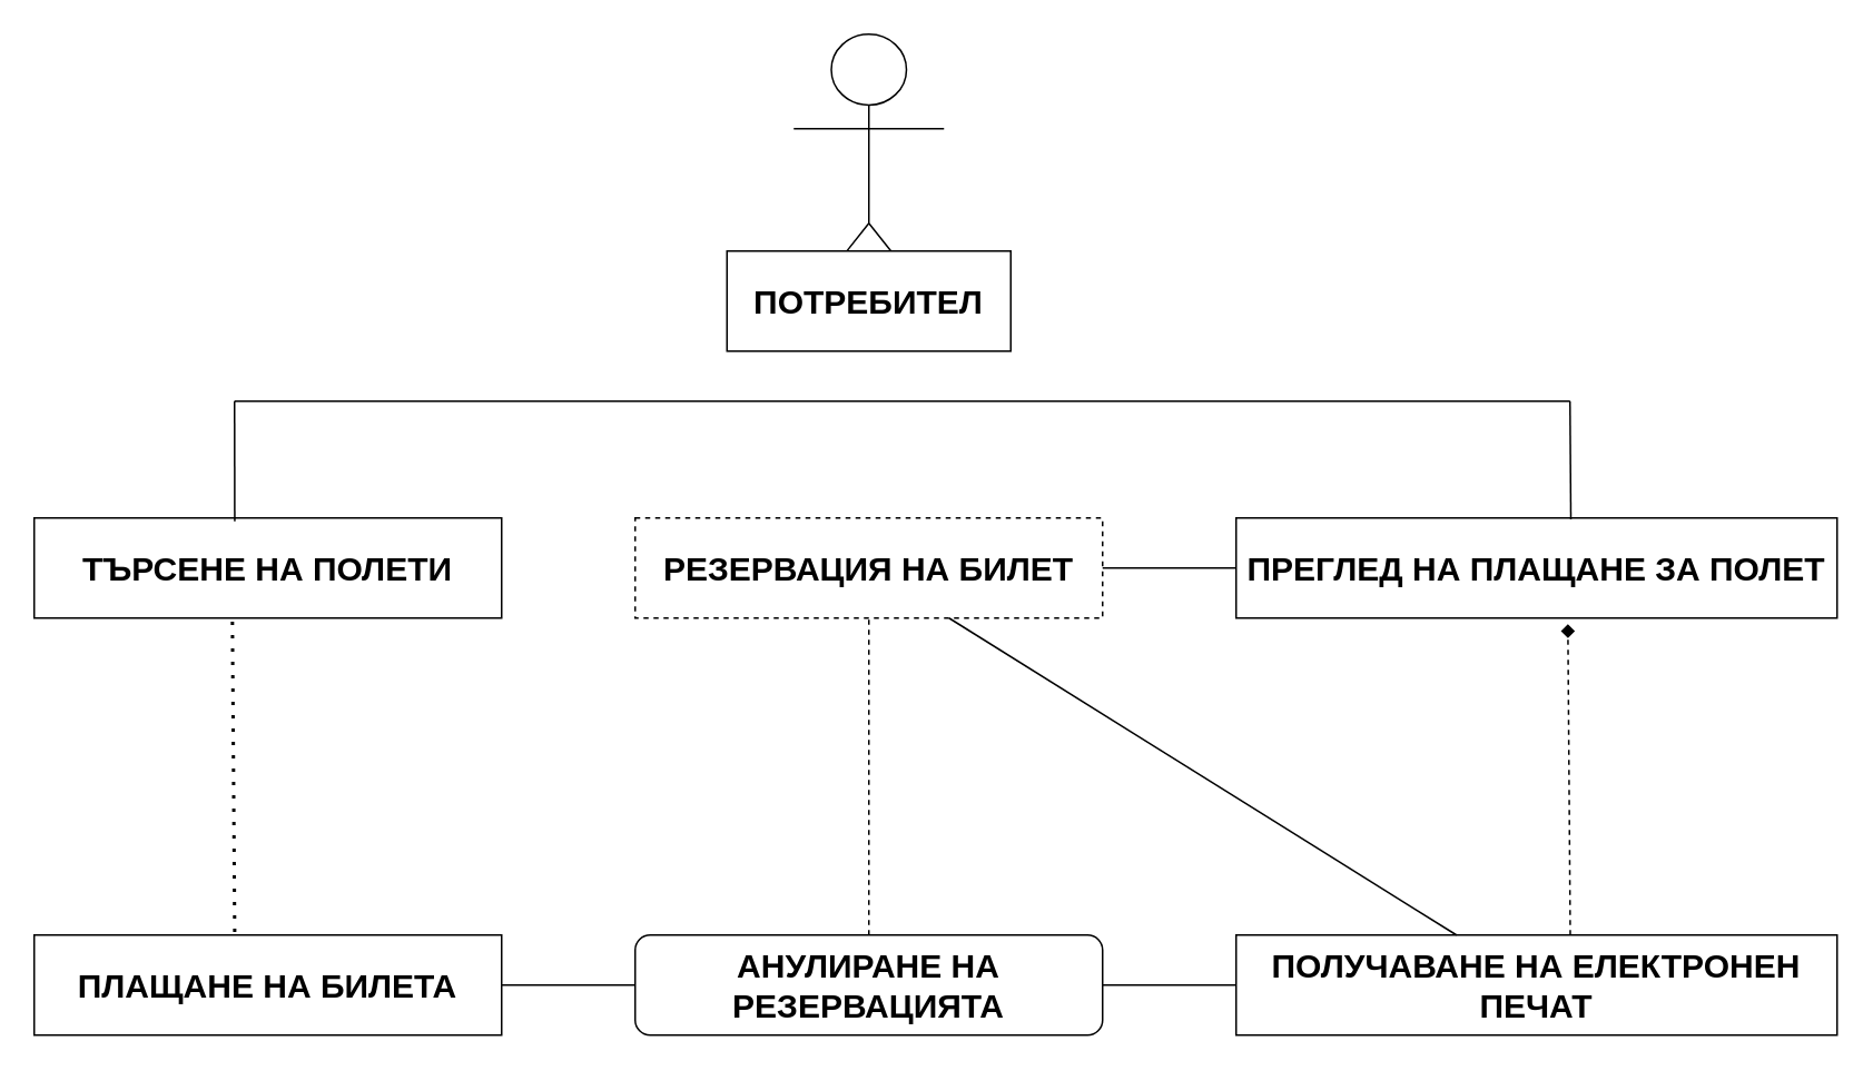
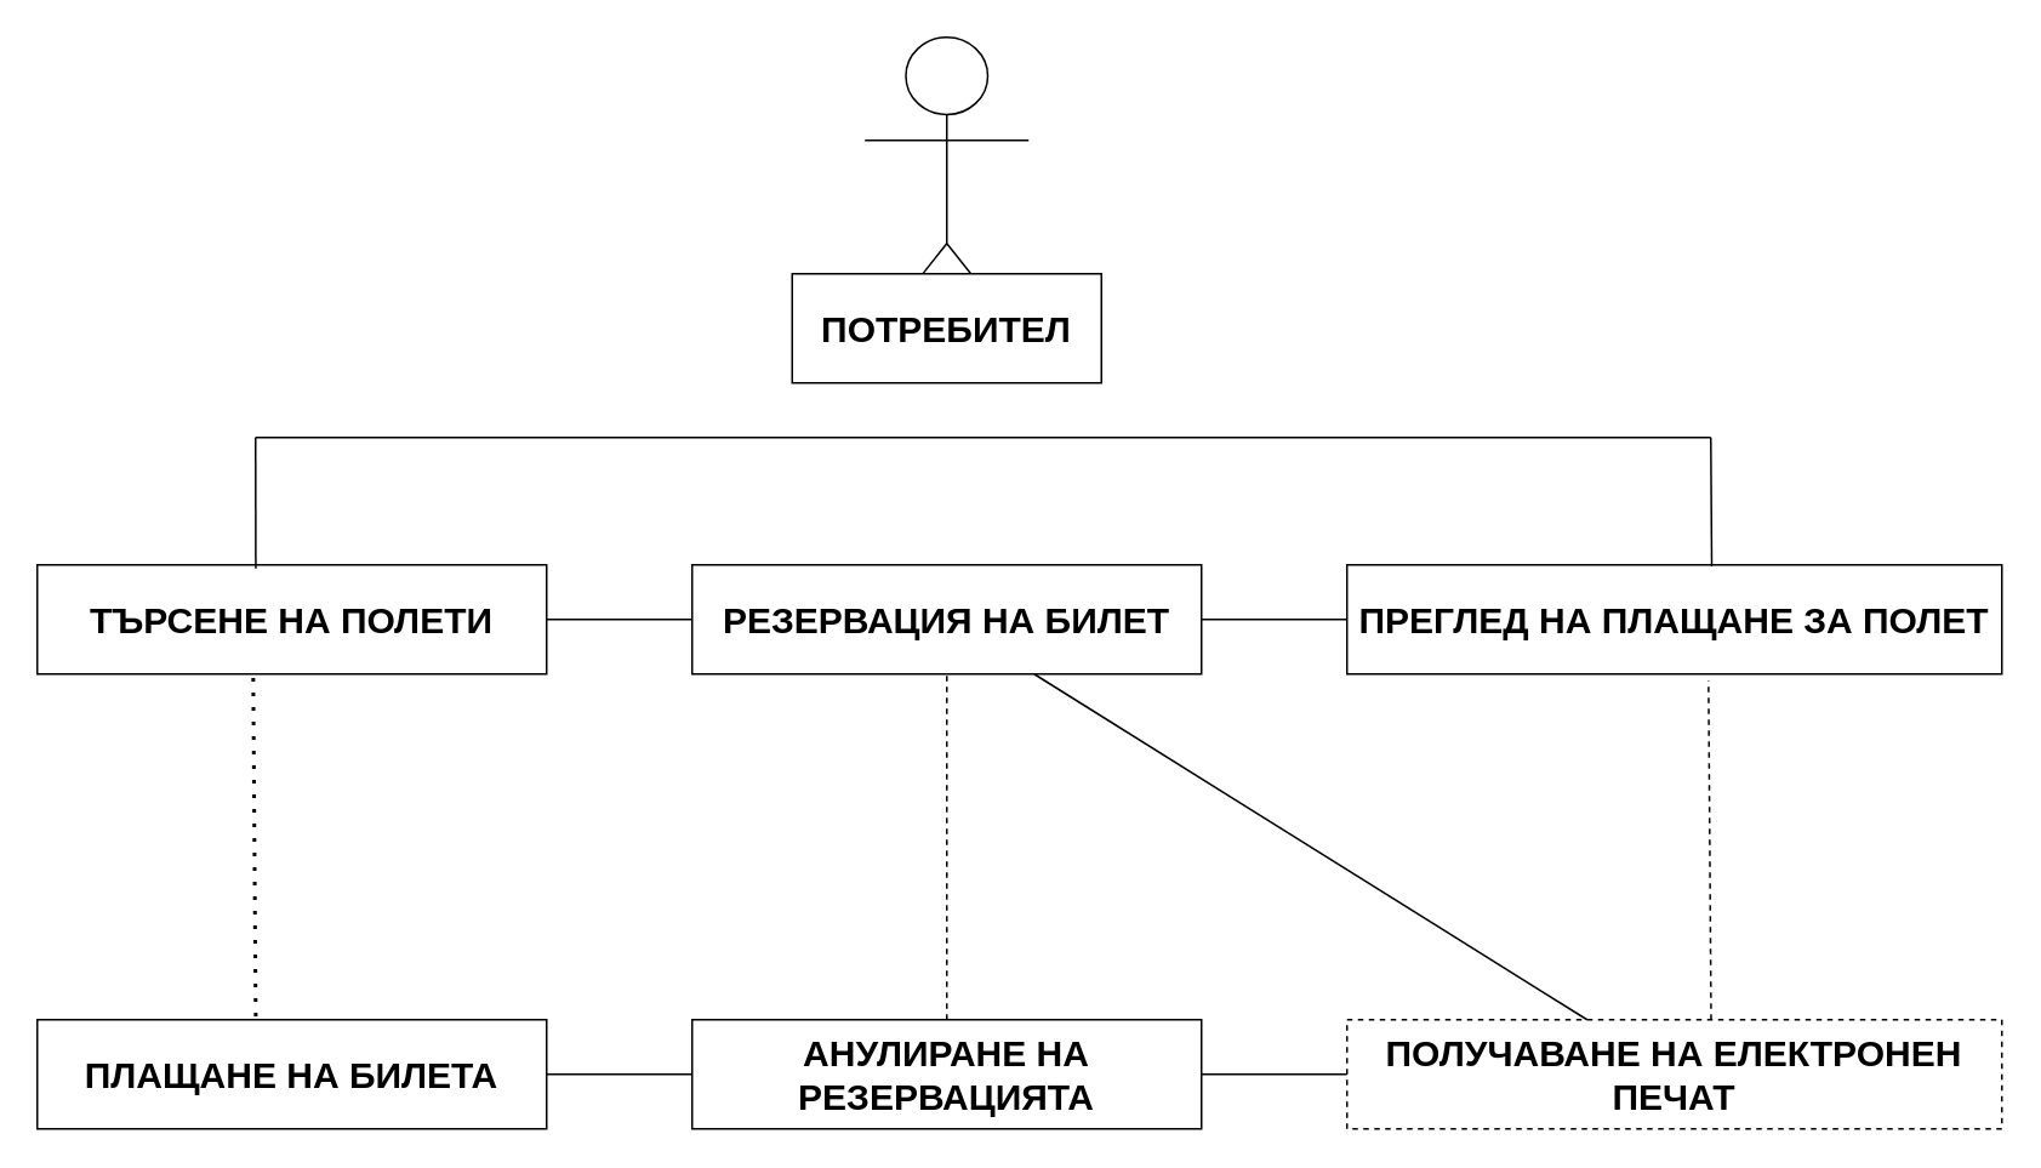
  <mxCell id="0" style=";html=1;" />
  <mxCell id="1" style=";html=1;" parent="0" />
  <mxCell id="2" value="Actor" style="shape=umlActor;verticalLabelPosition=bottom;verticalAlign=top;html=1;outlineConnect=0;" vertex="1" parent="1"><mxGeometry x="475" y="20" width="90" height="170" as="geometry" /></mxCell>
- <mxCell id="3" value="&lt;font style=&quot;font-size: 20px;&quot;&gt;&lt;b&gt;РЕЗЕРВАЦИЯ НА БИЛЕТ&lt;br&gt;&lt;/b&gt;&lt;/font&gt;" style="rounded=0;whiteSpace=wrap;html=1;dashed=1;" vertex="1" parent="1"><mxGeometry x="380" y="310" width="280" height="60" as="geometry" /></mxCell>
+ <mxCell id="3" value="&lt;font style=&quot;font-size: 20px;&quot;&gt;&lt;b&gt;РЕЗЕРВАЦИЯ НА БИЛЕТ&lt;br&gt;&lt;/b&gt;&lt;/font&gt;" style="rounded=0;whiteSpace=wrap;html=1;" vertex="1" parent="1"><mxGeometry x="380" y="310" width="280" height="60" as="geometry" /></mxCell>
  <mxCell id="4" value="&lt;font style=&quot;font-size: 20px;&quot;&gt;&lt;b&gt;ТЪРСЕНЕ НА ПОЛЕТИ&lt;/b&gt;&lt;/font&gt;" style="rounded=0;whiteSpace=wrap;html=1;" vertex="1" parent="1"><mxGeometry x="20" y="310" width="280" height="60" as="geometry" /></mxCell>
  <mxCell id="5" value="&lt;font style=&quot;font-size: 20px;&quot;&gt;&lt;b&gt;ПРЕГЛЕД НА ПЛАЩАНЕ ЗА ПОЛЕТ&lt;br&gt;&lt;/b&gt;&lt;/font&gt;" style="rounded=0;whiteSpace=wrap;html=1;" vertex="1" parent="1"><mxGeometry x="740" y="310" width="360" height="60" as="geometry" /></mxCell>
- <mxCell id="6" value="&lt;font style=&quot;font-size: 20px;&quot;&gt;&lt;b&gt;АНУЛИРАНЕ НА РЕЗЕРВАЦИЯТА&lt;br&gt;&lt;/b&gt;&lt;/font&gt;" style="whiteSpace=wrap;html=1;rounded=1;" vertex="1" parent="1"><mxGeometry x="380" y="560" width="280" height="60" as="geometry" /></mxCell>
+ <mxCell id="6" value="&lt;font style=&quot;font-size: 20px;&quot;&gt;&lt;b&gt;АНУЛИРАНЕ НА РЕЗЕРВАЦИЯТА&lt;br&gt;&lt;/b&gt;&lt;/font&gt;" style="rounded=0;whiteSpace=wrap;html=1;" vertex="1" parent="1"><mxGeometry x="380" y="560" width="280" height="60" as="geometry" /></mxCell>
  <mxCell id="7" value="&lt;font style=&quot;font-size: 20px;&quot;&gt;&lt;b&gt;ПЛАЩАНЕ НА БИЛЕТА&lt;br&gt;&lt;/b&gt;&lt;/font&gt;" style="rounded=0;whiteSpace=wrap;html=1;" vertex="1" parent="1"><mxGeometry x="20" y="560" width="280" height="60" as="geometry" /></mxCell>
- <mxCell id="8" value="&lt;div style=&quot;font-size: 20px;&quot;&gt;&lt;b&gt;&lt;font style=&quot;font-size: 20px;&quot;&gt;ПОЛУЧАВАНЕ НА ЕЛЕКТРОНЕН&lt;/font&gt;&lt;/b&gt;&lt;/div&gt;&lt;div style=&quot;font-size: 20px;&quot;&gt;&lt;b&gt;&lt;font style=&quot;font-size: 20px;&quot;&gt;ПЕЧАТ&lt;br&gt;&lt;/font&gt;&lt;/b&gt;&lt;/div&gt;" style="rounded=0;whiteSpace=wrap;html=1;" vertex="1" parent="1"><mxGeometry x="740" y="560" width="360" height="60" as="geometry" /></mxCell>
+ <mxCell id="8" value="&lt;div style=&quot;font-size: 20px;&quot;&gt;&lt;b&gt;&lt;font style=&quot;font-size: 20px;&quot;&gt;ПОЛУЧАВАНЕ НА ЕЛЕКТРОНЕН&lt;/font&gt;&lt;/b&gt;&lt;/div&gt;&lt;div style=&quot;font-size: 20px;&quot;&gt;&lt;b&gt;&lt;font style=&quot;font-size: 20px;&quot;&gt;ПЕЧАТ&lt;br&gt;&lt;/font&gt;&lt;/b&gt;&lt;/div&gt;" style="rounded=0;whiteSpace=wrap;html=1;dashed=1;" vertex="1" parent="1"><mxGeometry x="740" y="560" width="360" height="60" as="geometry" /></mxCell>
+ <mxCell id="9" value="" style="endArrow=none;html=1;rounded=0;exitX=1;exitY=0.5;exitDx=0;exitDy=0;entryX=0;entryY=0.5;entryDx=0;entryDy=0;" edge="1" parent="1" source="4" target="3"><mxGeometry width="50" height="50" relative="1" as="geometry"><mxPoint x="460" y="530" as="sourcePoint" /><mxPoint x="510" y="480" as="targetPoint" /></mxGeometry></mxCell>
  <mxCell id="10" value="" style="endArrow=none;html=1;rounded=0;exitX=1;exitY=0.5;exitDx=0;exitDy=0;entryX=0;entryY=0.5;entryDx=0;entryDy=0;" edge="1" parent="1" source="3" target="5"><mxGeometry width="50" height="50" relative="1" as="geometry"><mxPoint x="460" y="530" as="sourcePoint" /><mxPoint x="510" y="480" as="targetPoint" /></mxGeometry></mxCell>
  <mxCell id="11" value="" style="endArrow=none;html=1;rounded=0;exitX=1;exitY=0.5;exitDx=0;exitDy=0;entryX=0;entryY=0.5;entryDx=0;entryDy=0;" edge="1" parent="1" source="7" target="6"><mxGeometry width="50" height="50" relative="1" as="geometry"><mxPoint x="460" y="530" as="sourcePoint" /><mxPoint x="510" y="480" as="targetPoint" /></mxGeometry></mxCell>
  <mxCell id="12" value="" style="endArrow=none;html=1;rounded=0;exitX=1;exitY=0.5;exitDx=0;exitDy=0;entryX=0;entryY=0.5;entryDx=0;entryDy=0;" edge="1" parent="1" source="6" target="8"><mxGeometry width="50" height="50" relative="1" as="geometry"><mxPoint x="460" y="530" as="sourcePoint" /><mxPoint x="510" y="480" as="targetPoint" /></mxGeometry></mxCell>
  <mxCell id="13" value="" style="endArrow=none;html=1;rounded=0;exitX=0.429;exitY=0.033;exitDx=0;exitDy=0;exitPerimeter=0;" edge="1" parent="1" source="4"><mxGeometry width="50" height="50" relative="1" as="geometry"><mxPoint x="270" y="460" as="sourcePoint" /><mxPoint x="140" y="240" as="targetPoint" /></mxGeometry></mxCell>
  <mxCell id="14" value="" style="endArrow=none;html=1;rounded=0;" edge="1" parent="1"><mxGeometry width="50" height="50" relative="1" as="geometry"><mxPoint x="140" y="240" as="sourcePoint" /><mxPoint x="940" y="240" as="targetPoint" /><Array as="points" /></mxGeometry></mxCell>
  <mxCell id="15" value="" style="endArrow=none;html=1;rounded=0;entryX=0.557;entryY=0.014;entryDx=0;entryDy=0;entryPerimeter=0;" edge="1" parent="1" target="5"><mxGeometry width="50" height="50" relative="1" as="geometry"><mxPoint x="940" y="240" as="sourcePoint" /><mxPoint x="600" y="140" as="targetPoint" /></mxGeometry></mxCell>
  <mxCell id="16" value="" style="endArrow=none;html=1;rounded=0;" edge="1" parent="1" source="3" target="8"><mxGeometry width="50" height="50" relative="1" as="geometry"><mxPoint x="500" y="230" as="sourcePoint" /><mxPoint x="520" y="240" as="targetPoint" /></mxGeometry></mxCell>
  <mxCell id="17" value="&lt;font style=&quot;font-size: 20px;&quot;&gt;&lt;b&gt;ПОТРЕБИТЕЛ&lt;/b&gt;&lt;/font&gt;" style="rounded=0;whiteSpace=wrap;html=1;" vertex="1" parent="1"><mxGeometry x="435" y="150" width="170" height="60" as="geometry" /></mxCell>
  <mxCell id="18" value="" style="endArrow=none;dashed=1;html=1;dashPattern=1 3;strokeWidth=2;rounded=0;exitX=0.424;exitY=1.035;exitDx=0;exitDy=0;exitPerimeter=0;entryX=0.429;entryY=0.022;entryDx=0;entryDy=0;entryPerimeter=0;" edge="1" parent="1" source="4" target="7"><mxGeometry width="50" height="50" relative="1" as="geometry"><mxPoint x="400" y="400" as="sourcePoint" /><mxPoint x="450" y="350" as="targetPoint" /></mxGeometry></mxCell>
  <mxCell id="19" value="" style="endArrow=none;dashed=1;html=1;rounded=0;exitX=0.5;exitY=0;exitDx=0;exitDy=0;entryX=0.5;entryY=1;entryDx=0;entryDy=0;" edge="1" parent="1" source="6" target="3"><mxGeometry width="50" height="50" relative="1" as="geometry"><mxPoint x="400" y="400" as="sourcePoint" /><mxPoint x="450" y="350" as="targetPoint" /></mxGeometry></mxCell>
- <mxCell id="20" value="" style="endArrow=diamond;dashed=1;html=1;rounded=0;exitX=0.556;exitY=0;exitDx=0;exitDy=0;exitPerimeter=0;entryX=0.552;entryY=1.06;entryDx=0;entryDy=0;entryPerimeter=0;" edge="1" parent="1" source="8" target="5"><mxGeometry width="50" height="50" relative="1" as="geometry"><mxPoint x="400" y="400" as="sourcePoint" /><mxPoint x="450" y="350" as="targetPoint" /></mxGeometry></mxCell>
+ <mxCell id="20" value="" style="endArrow=none;dashed=1;html=1;rounded=0;exitX=0.556;exitY=0;exitDx=0;exitDy=0;exitPerimeter=0;entryX=0.552;entryY=1.06;entryDx=0;entryDy=0;entryPerimeter=0;" edge="1" parent="1" source="8" target="5"><mxGeometry width="50" height="50" relative="1" as="geometry"><mxPoint x="400" y="400" as="sourcePoint" /><mxPoint x="450" y="350" as="targetPoint" /></mxGeometry></mxCell>
